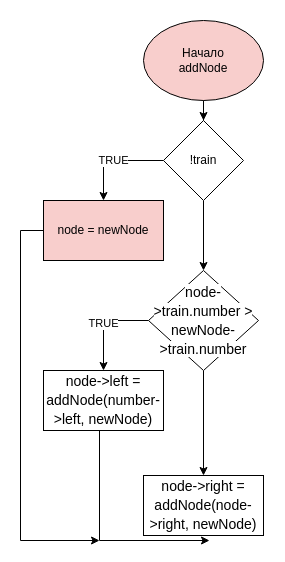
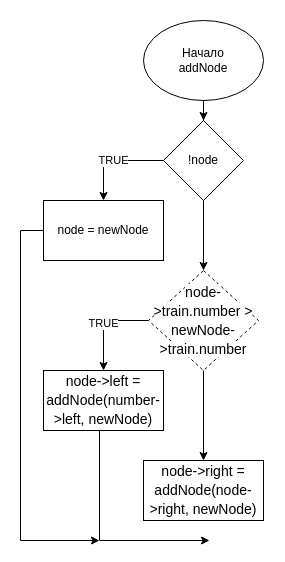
  <mxCell id="0" />
  <mxCell id="1" parent="0" />
  <mxCell id="2" style="edgeStyle=orthogonalEdgeStyle;rounded=0;orthogonalLoop=1;jettySize=auto;html=1;" edge="1" parent="1" source="3" target="6"><mxGeometry relative="1" as="geometry" /></mxCell>
- <mxCell id="3" value="Начало&lt;br&gt;addNode" style="ellipse;whiteSpace=wrap;html=1;fillColor=#f8cecc;" vertex="1" parent="1"><mxGeometry x="143" y="20" width="120" height="80" as="geometry" /></mxCell>
+ <mxCell id="3" value="Начало&lt;br&gt;addNode" style="ellipse;whiteSpace=wrap;html=1;" vertex="1" parent="1"><mxGeometry x="143" y="20" width="120" height="80" as="geometry" /></mxCell>
  <mxCell id="4" value="TRUE" style="edgeStyle=orthogonalEdgeStyle;rounded=0;orthogonalLoop=1;jettySize=auto;html=1;entryX=0.5;entryY=0;entryDx=0;entryDy=0;" edge="1" parent="1" source="6" target="8"><mxGeometry relative="1" as="geometry"><Array as="points"><mxPoint x="103" y="160" /></Array></mxGeometry></mxCell>
  <mxCell id="5" style="edgeStyle=orthogonalEdgeStyle;rounded=0;orthogonalLoop=1;jettySize=auto;html=1;entryX=0.5;entryY=0;entryDx=0;entryDy=0;" edge="1" parent="1" source="6" target="11"><mxGeometry relative="1" as="geometry" /></mxCell>
- <mxCell id="6" value="!train" style="rhombus;whiteSpace=wrap;html=1;" vertex="1" parent="1"><mxGeometry x="163" y="120" width="80" height="80" as="geometry" /></mxCell>
+ <mxCell id="6" value="!node" style="rhombus;whiteSpace=wrap;html=1;" vertex="1" parent="1"><mxGeometry x="163" y="120" width="80" height="80" as="geometry" /></mxCell>
  <mxCell id="7" style="edgeStyle=orthogonalEdgeStyle;rounded=0;orthogonalLoop=1;jettySize=auto;html=1;" edge="1" parent="1" source="8"><mxGeometry relative="1" as="geometry"><mxPoint x="99" y="540" as="targetPoint" /><Array as="points"><mxPoint x="20" y="230" /></Array></mxGeometry></mxCell>
- <mxCell id="8" value="node = newNode" style="rounded=0;whiteSpace=wrap;html=1;fillColor=#f8cecc;" vertex="1" parent="1"><mxGeometry x="43" y="200" width="120" height="60" as="geometry" /></mxCell>
+ <mxCell id="8" value="node = newNode" style="rounded=0;whiteSpace=wrap;html=1;" vertex="1" parent="1"><mxGeometry x="43" y="200" width="120" height="60" as="geometry" /></mxCell>
  <mxCell id="9" value="TRUE" style="edgeStyle=orthogonalEdgeStyle;rounded=0;orthogonalLoop=1;jettySize=auto;html=1;entryX=0.5;entryY=0;entryDx=0;entryDy=0;" edge="1" parent="1" source="11" target="13"><mxGeometry relative="1" as="geometry"><Array as="points"><mxPoint x="103" y="320" /></Array></mxGeometry></mxCell>
  <mxCell id="10" style="edgeStyle=orthogonalEdgeStyle;rounded=0;orthogonalLoop=1;jettySize=auto;html=1;entryX=0.5;entryY=0;entryDx=0;entryDy=0;" edge="1" parent="1" source="11" target="14"><mxGeometry relative="1" as="geometry" /></mxCell>
- <mxCell id="11" value="&lt;div style=&quot;font-size: 14px; line-height: 19px;&quot;&gt;&lt;span style=&quot;background-color: rgb(255, 255, 255);&quot;&gt;node-&amp;gt;train.number &amp;gt; newNode-&amp;gt;train.number&lt;/span&gt;&lt;/div&gt;" style="rhombus;whiteSpace=wrap;html=1;" vertex="1" parent="1"><mxGeometry x="148" y="270" width="110" height="100" as="geometry" /></mxCell>
+ <mxCell id="11" value="&lt;div style=&quot;font-size: 14px; line-height: 19px;&quot;&gt;&lt;span style=&quot;background-color: rgb(255, 255, 255);&quot;&gt;node-&amp;gt;train.number &amp;gt; newNode-&amp;gt;train.number&lt;/span&gt;&lt;/div&gt;" style="rhombus;whiteSpace=wrap;html=1;dashed=1;" vertex="1" parent="1"><mxGeometry x="148" y="270" width="110" height="100" as="geometry" /></mxCell>
  <mxCell id="12" style="edgeStyle=orthogonalEdgeStyle;rounded=0;orthogonalLoop=1;jettySize=auto;html=1;" edge="1" parent="1" source="13"><mxGeometry relative="1" as="geometry"><mxPoint x="209" y="540" as="targetPoint" /><Array as="points"><mxPoint x="99" y="540" /></Array></mxGeometry></mxCell>
  <mxCell id="13" value="&lt;div style=&quot;font-size: 14px; line-height: 19px;&quot;&gt;&lt;span style=&quot;background-color: rgb(255, 255, 255);&quot;&gt;node-&amp;gt;left = addNode(number-&amp;gt;left, newNode)&lt;/span&gt;&lt;/div&gt;" style="rounded=0;whiteSpace=wrap;html=1;" vertex="1" parent="1"><mxGeometry x="43" y="370" width="120" height="60" as="geometry" /></mxCell>
- <mxCell id="14" value="&lt;div style=&quot;font-size: 14px; line-height: 19px;&quot;&gt;&lt;span style=&quot;background-color: rgb(255, 255, 255);&quot;&gt;node-&amp;gt;right = addNode(node-&amp;gt;right, newNode)&lt;/span&gt;&lt;/div&gt;" style="rounded=0;whiteSpace=wrap;html=1;" vertex="1" parent="1"><mxGeometry x="143" y="475" width="120" height="60" as="geometry" /></mxCell>
+ <mxCell id="14" value="&lt;div style=&quot;font-size: 14px; line-height: 19px;&quot;&gt;&lt;span style=&quot;background-color: rgb(255, 255, 255);&quot;&gt;node-&amp;gt;right = addNode(node-&amp;gt;right, newNode)&lt;/span&gt;&lt;/div&gt;" style="rounded=0;whiteSpace=wrap;html=1;" vertex="1" parent="1"><mxGeometry x="143" y="460" width="120" height="60" as="geometry" /></mxCell>
